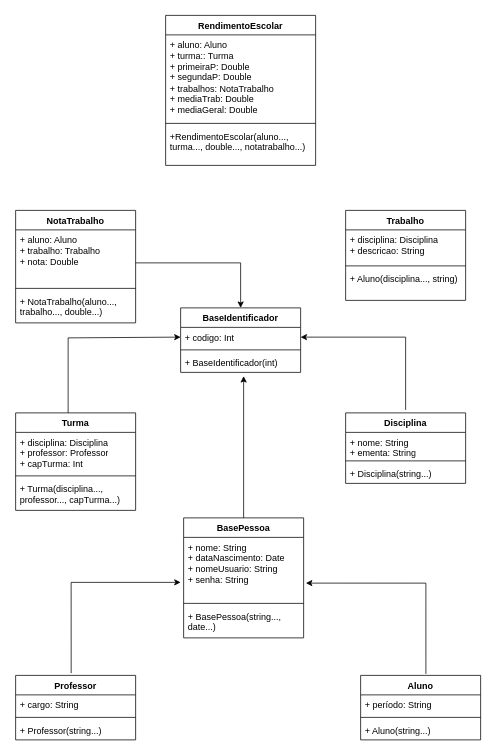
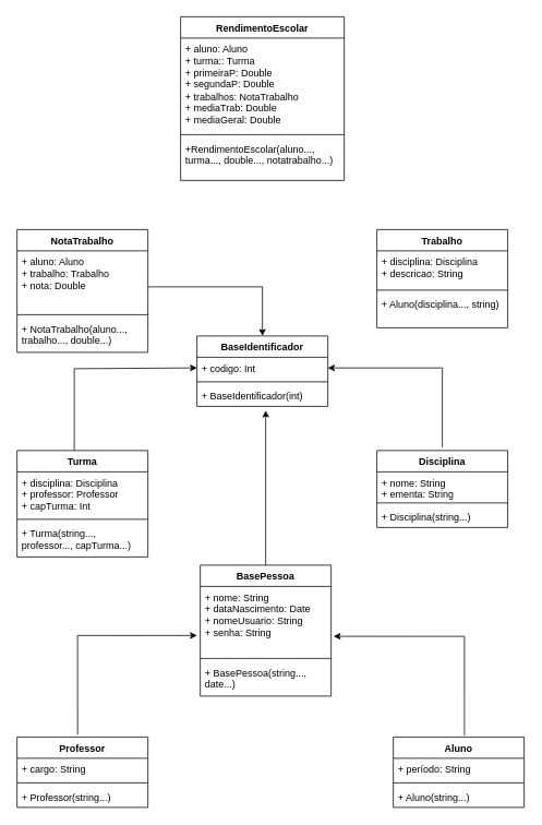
  <mxCell id="0" />
  <mxCell id="1" parent="0" />
  <mxCell id="2" value="Turma" style="swimlane;fontStyle=1;align=center;verticalAlign=top;childLayout=stackLayout;horizontal=1;startSize=26;horizontalStack=0;resizeParent=1;resizeParentMax=0;resizeLast=0;collapsible=1;marginBottom=0;whiteSpace=wrap;html=1;" vertex="1" parent="1"><mxGeometry x="20" y="550" width="160" height="130" as="geometry" /></mxCell>
  <mxCell id="3" value="+ disciplina: Disciplina&lt;br&gt;+ professor: Professor&lt;br&gt;+ capTurma: Int" style="text;strokeColor=none;fillColor=none;align=left;verticalAlign=top;spacingLeft=4;spacingRight=4;overflow=hidden;rotatable=0;points=[[0,0.5],[1,0.5]];portConstraint=eastwest;whiteSpace=wrap;html=1;" vertex="1" parent="2"><mxGeometry y="26" width="160" height="54" as="geometry" /></mxCell>
  <mxCell id="4" value="" style="line;strokeWidth=1;fillColor=none;align=left;verticalAlign=middle;spacingTop=-1;spacingLeft=3;spacingRight=3;rotatable=0;labelPosition=right;points=[];portConstraint=eastwest;strokeColor=inherit;" vertex="1" parent="2"><mxGeometry y="80" width="160" height="8" as="geometry" /></mxCell>
- <mxCell id="5" value="+ Turma(disciplina..., professor..., capTurma...)" style="text;strokeColor=none;fillColor=none;align=left;verticalAlign=top;spacingLeft=4;spacingRight=4;overflow=hidden;rotatable=0;points=[[0,0.5],[1,0.5]];portConstraint=eastwest;whiteSpace=wrap;html=1;" vertex="1" parent="2"><mxGeometry y="88" width="160" height="42" as="geometry" /></mxCell>
+ <mxCell id="5" value="+ Turma(string..., professor..., capTurma...)" style="text;strokeColor=none;fillColor=none;align=left;verticalAlign=top;spacingLeft=4;spacingRight=4;overflow=hidden;rotatable=0;points=[[0,0.5],[1,0.5]];portConstraint=eastwest;whiteSpace=wrap;html=1;" vertex="1" parent="2"><mxGeometry y="88" width="160" height="42" as="geometry" /></mxCell>
  <mxCell id="6" value="BaseIdentificador" style="swimlane;fontStyle=1;align=center;verticalAlign=top;childLayout=stackLayout;horizontal=1;startSize=26;horizontalStack=0;resizeParent=1;resizeParentMax=0;resizeLast=0;collapsible=1;marginBottom=0;whiteSpace=wrap;html=1;" vertex="1" parent="1"><mxGeometry x="240" y="410" width="160" height="86" as="geometry" /></mxCell>
  <mxCell id="7" value="+ codigo: Int" style="text;strokeColor=none;fillColor=none;align=left;verticalAlign=top;spacingLeft=4;spacingRight=4;overflow=hidden;rotatable=0;points=[[0,0.5],[1,0.5]];portConstraint=eastwest;whiteSpace=wrap;html=1;" vertex="1" parent="6"><mxGeometry y="26" width="160" height="26" as="geometry" /></mxCell>
  <mxCell id="8" value="" style="line;strokeWidth=1;fillColor=none;align=left;verticalAlign=middle;spacingTop=-1;spacingLeft=3;spacingRight=3;rotatable=0;labelPosition=right;points=[];portConstraint=eastwest;strokeColor=inherit;" vertex="1" parent="6"><mxGeometry y="52" width="160" height="8" as="geometry" /></mxCell>
  <mxCell id="9" value="+ BaseIdentificador(int)" style="text;strokeColor=none;fillColor=none;align=left;verticalAlign=top;spacingLeft=4;spacingRight=4;overflow=hidden;rotatable=0;points=[[0,0.5],[1,0.5]];portConstraint=eastwest;whiteSpace=wrap;html=1;" vertex="1" parent="6"><mxGeometry y="60" width="160" height="26" as="geometry" /></mxCell>
  <mxCell id="10" value="RendimentoEscolar" style="swimlane;fontStyle=1;align=center;verticalAlign=top;childLayout=stackLayout;horizontal=1;startSize=26;horizontalStack=0;resizeParent=1;resizeParentMax=0;resizeLast=0;collapsible=1;marginBottom=0;whiteSpace=wrap;html=1;" vertex="1" parent="1"><mxGeometry x="220" y="20" width="200" height="200" as="geometry" /></mxCell>
  <mxCell id="11" value="+ aluno: Aluno&lt;br&gt;+ turma:: Turma&lt;br&gt;+ primeiraP: Double&lt;br&gt;+ segundaP: Double&lt;br&gt;+ trabalhos: NotaTrabalho&lt;br&gt;+ mediaTrab: Double&lt;br&gt;+ mediaGeral: Double" style="text;strokeColor=none;fillColor=none;align=left;verticalAlign=top;spacingLeft=4;spacingRight=4;overflow=hidden;rotatable=0;points=[[0,0.5],[1,0.5]];portConstraint=eastwest;whiteSpace=wrap;html=1;" vertex="1" parent="10"><mxGeometry y="26" width="200" height="114" as="geometry" /></mxCell>
  <mxCell id="12" value="" style="line;strokeWidth=1;fillColor=none;align=left;verticalAlign=middle;spacingTop=-1;spacingLeft=3;spacingRight=3;rotatable=0;labelPosition=right;points=[];portConstraint=eastwest;strokeColor=inherit;" vertex="1" parent="10"><mxGeometry y="140" width="200" height="8" as="geometry" /></mxCell>
  <mxCell id="13" value="+RendimentoEscolar(aluno..., turma..., double..., notatrabalho...)" style="text;strokeColor=none;fillColor=none;align=left;verticalAlign=top;spacingLeft=4;spacingRight=4;overflow=hidden;rotatable=0;points=[[0,0.5],[1,0.5]];portConstraint=eastwest;whiteSpace=wrap;html=1;" vertex="1" parent="10"><mxGeometry y="148" width="200" height="52" as="geometry" /></mxCell>
  <mxCell id="14" value="Trabalho" style="swimlane;fontStyle=1;align=center;verticalAlign=top;childLayout=stackLayout;horizontal=1;startSize=26;horizontalStack=0;resizeParent=1;resizeParentMax=0;resizeLast=0;collapsible=1;marginBottom=0;whiteSpace=wrap;html=1;" vertex="1" parent="1"><mxGeometry x="460" y="280" width="160" height="120" as="geometry" /></mxCell>
  <mxCell id="15" value="+ disciplina: Disciplina&lt;br&gt;+ descricao: String" style="text;strokeColor=none;fillColor=none;align=left;verticalAlign=top;spacingLeft=4;spacingRight=4;overflow=hidden;rotatable=0;points=[[0,0.5],[1,0.5]];portConstraint=eastwest;whiteSpace=wrap;html=1;" vertex="1" parent="14"><mxGeometry y="26" width="160" height="44" as="geometry" /></mxCell>
  <mxCell id="16" value="" style="line;strokeWidth=1;fillColor=none;align=left;verticalAlign=middle;spacingTop=-1;spacingLeft=3;spacingRight=3;rotatable=0;labelPosition=right;points=[];portConstraint=eastwest;strokeColor=inherit;" vertex="1" parent="14"><mxGeometry y="70" width="160" height="8" as="geometry" /></mxCell>
  <mxCell id="17" value="+ Aluno(disciplina..., string)" style="text;strokeColor=none;fillColor=none;align=left;verticalAlign=top;spacingLeft=4;spacingRight=4;overflow=hidden;rotatable=0;points=[[0,0.5],[1,0.5]];portConstraint=eastwest;whiteSpace=wrap;html=1;" vertex="1" parent="14"><mxGeometry y="78" width="160" height="42" as="geometry" /></mxCell>
  <mxCell id="18" value="BasePessoa" style="swimlane;fontStyle=1;align=center;verticalAlign=top;childLayout=stackLayout;horizontal=1;startSize=26;horizontalStack=0;resizeParent=1;resizeParentMax=0;resizeLast=0;collapsible=1;marginBottom=0;whiteSpace=wrap;html=1;" vertex="1" parent="1"><mxGeometry x="244" y="690" width="160" height="160" as="geometry" /></mxCell>
  <mxCell id="19" value="+ nome: String&lt;br&gt;+ dataNascimento: Date&lt;br&gt;+ nomeUsuario: String&lt;br&gt;+ senha: String" style="text;strokeColor=none;fillColor=none;align=left;verticalAlign=top;spacingLeft=4;spacingRight=4;overflow=hidden;rotatable=0;points=[[0,0.5],[1,0.5]];portConstraint=eastwest;whiteSpace=wrap;html=1;" vertex="1" parent="18"><mxGeometry y="26" width="160" height="84" as="geometry" /></mxCell>
  <mxCell id="20" value="" style="line;strokeWidth=1;fillColor=none;align=left;verticalAlign=middle;spacingTop=-1;spacingLeft=3;spacingRight=3;rotatable=0;labelPosition=right;points=[];portConstraint=eastwest;strokeColor=inherit;" vertex="1" parent="18"><mxGeometry y="110" width="160" height="8" as="geometry" /></mxCell>
  <mxCell id="21" value="+ BasePessoa(string..., date...)" style="text;strokeColor=none;fillColor=none;align=left;verticalAlign=top;spacingLeft=4;spacingRight=4;overflow=hidden;rotatable=0;points=[[0,0.5],[1,0.5]];portConstraint=eastwest;whiteSpace=wrap;html=1;" vertex="1" parent="18"><mxGeometry y="118" width="160" height="42" as="geometry" /></mxCell>
  <mxCell id="22" value="Disciplina" style="swimlane;fontStyle=1;align=center;verticalAlign=top;childLayout=stackLayout;horizontal=1;startSize=26;horizontalStack=0;resizeParent=1;resizeParentMax=0;resizeLast=0;collapsible=1;marginBottom=0;whiteSpace=wrap;html=1;" vertex="1" parent="1"><mxGeometry x="460" y="550" width="160" height="94" as="geometry" /></mxCell>
  <mxCell id="23" value="+ nome: String&lt;br&gt;+ ementa: String" style="text;strokeColor=none;fillColor=none;align=left;verticalAlign=top;spacingLeft=4;spacingRight=4;overflow=hidden;rotatable=0;points=[[0,0.5],[1,0.5]];portConstraint=eastwest;whiteSpace=wrap;html=1;" vertex="1" parent="22"><mxGeometry y="26" width="160" height="34" as="geometry" /></mxCell>
  <mxCell id="24" value="" style="line;strokeWidth=1;fillColor=none;align=left;verticalAlign=middle;spacingTop=-1;spacingLeft=3;spacingRight=3;rotatable=0;labelPosition=right;points=[];portConstraint=eastwest;strokeColor=inherit;" vertex="1" parent="22"><mxGeometry y="60" width="160" height="8" as="geometry" /></mxCell>
  <mxCell id="25" value="+ Disciplina(string...)" style="text;strokeColor=none;fillColor=none;align=left;verticalAlign=top;spacingLeft=4;spacingRight=4;overflow=hidden;rotatable=0;points=[[0,0.5],[1,0.5]];portConstraint=eastwest;whiteSpace=wrap;html=1;" vertex="1" parent="22"><mxGeometry y="68" width="160" height="26" as="geometry" /></mxCell>
  <mxCell id="26" value="Professor" style="swimlane;fontStyle=1;align=center;verticalAlign=top;childLayout=stackLayout;horizontal=1;startSize=26;horizontalStack=0;resizeParent=1;resizeParentMax=0;resizeLast=0;collapsible=1;marginBottom=0;whiteSpace=wrap;html=1;" vertex="1" parent="1"><mxGeometry x="20" y="900" width="160" height="86" as="geometry" /></mxCell>
  <mxCell id="27" value="+ cargo: String" style="text;strokeColor=none;fillColor=none;align=left;verticalAlign=top;spacingLeft=4;spacingRight=4;overflow=hidden;rotatable=0;points=[[0,0.5],[1,0.5]];portConstraint=eastwest;whiteSpace=wrap;html=1;" vertex="1" parent="26"><mxGeometry y="26" width="160" height="26" as="geometry" /></mxCell>
  <mxCell id="28" value="" style="line;strokeWidth=1;fillColor=none;align=left;verticalAlign=middle;spacingTop=-1;spacingLeft=3;spacingRight=3;rotatable=0;labelPosition=right;points=[];portConstraint=eastwest;strokeColor=inherit;" vertex="1" parent="26"><mxGeometry y="52" width="160" height="8" as="geometry" /></mxCell>
  <mxCell id="29" value="+ Professor(string...)" style="text;strokeColor=none;fillColor=none;align=left;verticalAlign=top;spacingLeft=4;spacingRight=4;overflow=hidden;rotatable=0;points=[[0,0.5],[1,0.5]];portConstraint=eastwest;whiteSpace=wrap;html=1;" vertex="1" parent="26"><mxGeometry y="60" width="160" height="26" as="geometry" /></mxCell>
  <mxCell id="30" value="NotaTrabalho" style="swimlane;fontStyle=1;align=center;verticalAlign=top;childLayout=stackLayout;horizontal=1;startSize=26;horizontalStack=0;resizeParent=1;resizeParentMax=0;resizeLast=0;collapsible=1;marginBottom=0;whiteSpace=wrap;html=1;" vertex="1" parent="1"><mxGeometry x="20" y="280" width="160" height="150" as="geometry" /></mxCell>
  <mxCell id="31" value="+ aluno: Aluno&lt;br&gt;+ trabalho: Trabalho&lt;br&gt;+ nota: Double" style="text;strokeColor=none;fillColor=none;align=left;verticalAlign=top;spacingLeft=4;spacingRight=4;overflow=hidden;rotatable=0;points=[[0,0.5],[1,0.5]];portConstraint=eastwest;whiteSpace=wrap;html=1;" vertex="1" parent="30"><mxGeometry y="26" width="160" height="74" as="geometry" /></mxCell>
  <mxCell id="32" value="" style="line;strokeWidth=1;fillColor=none;align=left;verticalAlign=middle;spacingTop=-1;spacingLeft=3;spacingRight=3;rotatable=0;labelPosition=right;points=[];portConstraint=eastwest;strokeColor=inherit;" vertex="1" parent="30"><mxGeometry y="100" width="160" height="8" as="geometry" /></mxCell>
  <mxCell id="33" value="+ NotaTrabalho(aluno..., trabalho..., double...)" style="text;strokeColor=none;fillColor=none;align=left;verticalAlign=top;spacingLeft=4;spacingRight=4;overflow=hidden;rotatable=0;points=[[0,0.5],[1,0.5]];portConstraint=eastwest;whiteSpace=wrap;html=1;" vertex="1" parent="30"><mxGeometry y="108" width="160" height="42" as="geometry" /></mxCell>
  <mxCell id="34" value="Aluno" style="swimlane;fontStyle=1;align=center;verticalAlign=top;childLayout=stackLayout;horizontal=1;startSize=26;horizontalStack=0;resizeParent=1;resizeParentMax=0;resizeLast=0;collapsible=1;marginBottom=0;whiteSpace=wrap;html=1;" vertex="1" parent="1"><mxGeometry x="480" y="900" width="160" height="86" as="geometry" /></mxCell>
  <mxCell id="35" value="+ período: String" style="text;strokeColor=none;fillColor=none;align=left;verticalAlign=top;spacingLeft=4;spacingRight=4;overflow=hidden;rotatable=0;points=[[0,0.5],[1,0.5]];portConstraint=eastwest;whiteSpace=wrap;html=1;" vertex="1" parent="34"><mxGeometry y="26" width="160" height="26" as="geometry" /></mxCell>
  <mxCell id="36" value="" style="line;strokeWidth=1;fillColor=none;align=left;verticalAlign=middle;spacingTop=-1;spacingLeft=3;spacingRight=3;rotatable=0;labelPosition=right;points=[];portConstraint=eastwest;strokeColor=inherit;" vertex="1" parent="34"><mxGeometry y="52" width="160" height="8" as="geometry" /></mxCell>
  <mxCell id="37" value="+ Aluno(string...)" style="text;strokeColor=none;fillColor=none;align=left;verticalAlign=top;spacingLeft=4;spacingRight=4;overflow=hidden;rotatable=0;points=[[0,0.5],[1,0.5]];portConstraint=eastwest;whiteSpace=wrap;html=1;" vertex="1" parent="34"><mxGeometry y="60" width="160" height="26" as="geometry" /></mxCell>
  <mxCell id="38" value="" style="endArrow=classic;html=1;rounded=0;entryX=0.525;entryY=1.192;entryDx=0;entryDy=0;entryPerimeter=0;" edge="1" parent="1" target="9"><mxGeometry width="50" height="50" relative="1" as="geometry"><mxPoint x="324" y="690" as="sourcePoint" /><mxPoint x="374" y="640" as="targetPoint" /></mxGeometry></mxCell>
  <mxCell id="39" value="" style="endArrow=classic;html=1;rounded=0;entryX=0.5;entryY=0;entryDx=0;entryDy=0;" edge="1" parent="1" target="6"><mxGeometry width="50" height="50" relative="1" as="geometry"><mxPoint x="180" y="350" as="sourcePoint" /><mxPoint x="230" y="300" as="targetPoint" /><Array as="points"><mxPoint x="320" y="350" /></Array></mxGeometry></mxCell>
  <mxCell id="40" value="" style="endArrow=classic;html=1;rounded=0;entryX=0;entryY=0.5;entryDx=0;entryDy=0;" edge="1" parent="1" target="7"><mxGeometry width="50" height="50" relative="1" as="geometry"><mxPoint x="90" y="550" as="sourcePoint" /><mxPoint x="140" y="500" as="targetPoint" /><Array as="points"><mxPoint x="90" y="450" /></Array></mxGeometry></mxCell>
  <mxCell id="41" value="" style="endArrow=classic;html=1;rounded=0;entryX=1;entryY=0.5;entryDx=0;entryDy=0;" edge="1" parent="1" target="7"><mxGeometry width="50" height="50" relative="1" as="geometry"><mxPoint x="540" y="546" as="sourcePoint" /><mxPoint x="590" y="496" as="targetPoint" /><Array as="points"><mxPoint x="540" y="449" /></Array></mxGeometry></mxCell>
  <mxCell id="42" value="" style="endArrow=classic;html=1;rounded=0;entryX=-0.012;entryY=0.714;entryDx=0;entryDy=0;entryPerimeter=0;exitX=0.463;exitY=-0.035;exitDx=0;exitDy=0;exitPerimeter=0;" edge="1" parent="1" source="26"><mxGeometry width="50" height="50" relative="1" as="geometry"><mxPoint x="90" y="900" as="sourcePoint" /><mxPoint x="240" y="775.976" as="targetPoint" /><Array as="points"><mxPoint x="94" y="776" /></Array></mxGeometry></mxCell>
  <mxCell id="43" value="" style="endArrow=classic;html=1;rounded=0;entryX=1.019;entryY=0.726;entryDx=0;entryDy=0;entryPerimeter=0;exitX=0.544;exitY=-0.023;exitDx=0;exitDy=0;exitPerimeter=0;" edge="1" parent="1" source="34" target="19"><mxGeometry width="50" height="50" relative="1" as="geometry"><mxPoint x="540" y="900" as="sourcePoint" /><mxPoint x="590" y="850" as="targetPoint" /><Array as="points"><mxPoint x="567" y="777" /></Array></mxGeometry></mxCell>
